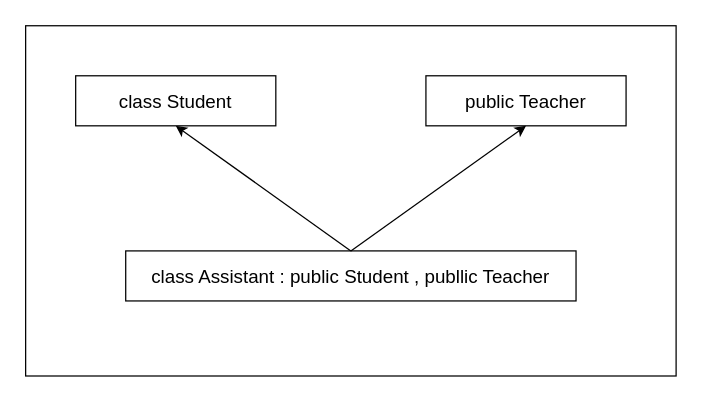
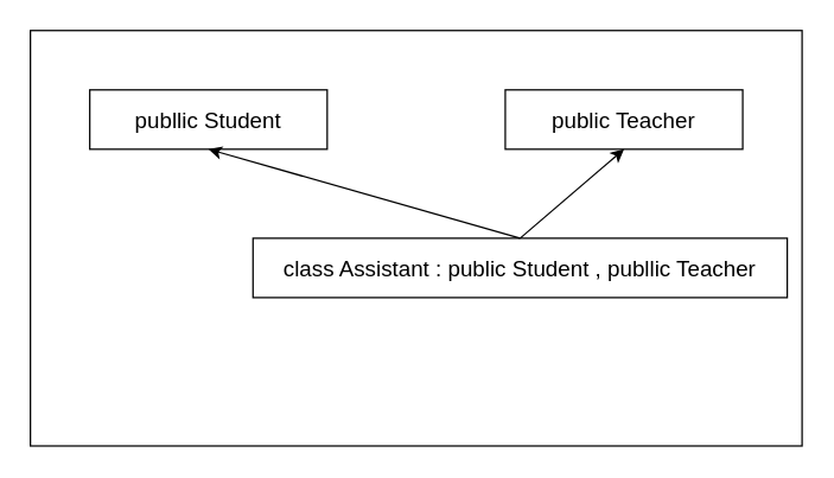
  <mxCell id="0" />
  <mxCell id="1" parent="0" />
  <mxCell id="2" value="" style="rounded=0;whiteSpace=wrap;html=1;fontSize=15;" parent="1" vertex="1"><mxGeometry x="20" y="20" width="520" height="280" as="geometry" /></mxCell>
  <mxCell id="3" value="&lt;font style=&quot;font-size: 15px;&quot;&gt;public Teacher&lt;/font&gt;" style="rounded=0;whiteSpace=wrap;html=1;" parent="1" vertex="1"><mxGeometry x="340" y="60" width="160" height="40" as="geometry" /></mxCell>
- <mxCell id="4" value="&lt;font style=&quot;font-size: 15px;&quot;&gt;class Student&lt;/font&gt;" style="rounded=0;whiteSpace=wrap;html=1;" parent="1" vertex="1"><mxGeometry x="60" y="60" width="160" height="40" as="geometry" /></mxCell>
- <mxCell id="5" value="&lt;font style=&quot;font-size: 15px;&quot;&gt;class Assistant : public Student , publlic Teacher&lt;/font&gt;" style="rounded=0;whiteSpace=wrap;html=1;" parent="1" vertex="1"><mxGeometry x="100" y="200" width="360" height="40" as="geometry" /></mxCell>
+ <mxCell id="4" value="&lt;font style=&quot;font-size: 15px;&quot;&gt;publlic Student&lt;/font&gt;" style="rounded=0;whiteSpace=wrap;html=1;" parent="1" vertex="1"><mxGeometry x="60" y="60" width="160" height="40" as="geometry" /></mxCell>
+ <mxCell id="5" value="&lt;font style=&quot;font-size: 15px;&quot;&gt;class Assistant : public Student , publlic Teacher&lt;/font&gt;" style="rounded=0;whiteSpace=wrap;html=1;" parent="1" vertex="1"><mxGeometry x="170" y="160" width="360" height="40" as="geometry" /></mxCell>
  <mxCell id="6" value="" style="endArrow=classic;html=1;fontSize=15;entryX=0.5;entryY=1;entryDx=0;entryDy=0;exitX=0.5;exitY=0;exitDx=0;exitDy=0;" parent="1" source="5" target="4" edge="1"><mxGeometry width="50" height="50" relative="1" as="geometry"><mxPoint x="220" y="410" as="sourcePoint" /><mxPoint x="270" y="360" as="targetPoint" /></mxGeometry></mxCell>
  <mxCell id="7" value="" style="endArrow=classic;html=1;fontSize=15;entryX=0.5;entryY=1;entryDx=0;entryDy=0;exitX=0.5;exitY=0;exitDx=0;exitDy=0;" parent="1" source="5" target="3" edge="1"><mxGeometry width="50" height="50" relative="1" as="geometry"><mxPoint x="300" y="370" as="sourcePoint" /><mxPoint x="350" y="320" as="targetPoint" /></mxGeometry></mxCell>
